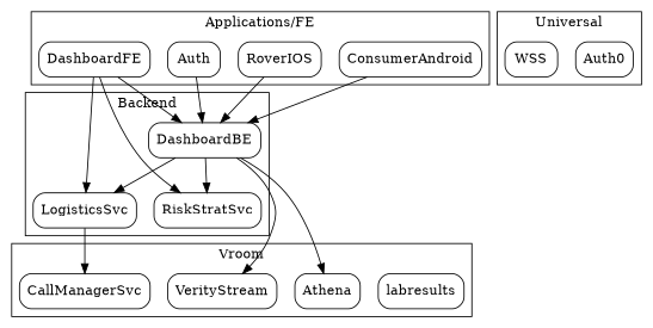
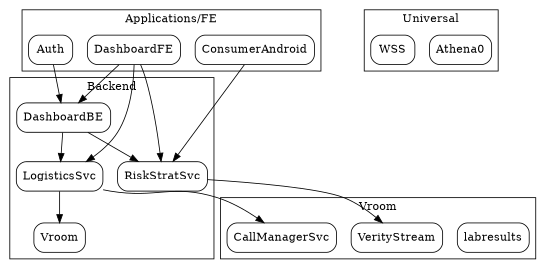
  digraph {
    compound=true
    node [shape=box style=rounded]
    n1 [label=DashboardFE]
-   n2 [label=RoverIOS]
    n3 [label=Auth]
    n4 [label=ConsumerAndroid]
-   n5 [label=Auth0]
+   n5 [label=Athena0]
    n6 [label=WSS]
    n7 [label=DashboardBE]
    n8 [label=LogisticsSvc]
    n9 [label=RiskStratSvc]
+   n10 [label=Vroom]
    n11 [label=labresults]
    n12 [label=CallManagerSvc]
    n13 [label=VerityStream]
-   n14 [label=Athena]
    subgraph cluster_1 {
      label="Applications/FE"
      n1
-     n2
      n3
      n4
    }
    subgraph cluster_2 {
      label=Universal
      n5
      n6
    }
    subgraph cluster_3 {
      label=Backend
      n7
      n8
      n9
+     n10
    }
    subgraph cluster_4 {
      label=Vroom
      n11
      n12
      n13
-     n14
    }
    n1 -> n7
    n1 -> n8
    n1 -> n9
-   n2 -> n7
    n3 -> n7
-   n4 -> n7
+   n4 -> n9
    n7 -> n8
    n7 -> n9
-   n7 -> n13
-   n7 -> n14
+   n9 -> n13
+   n8 -> n10
    n8 -> n12
  }
